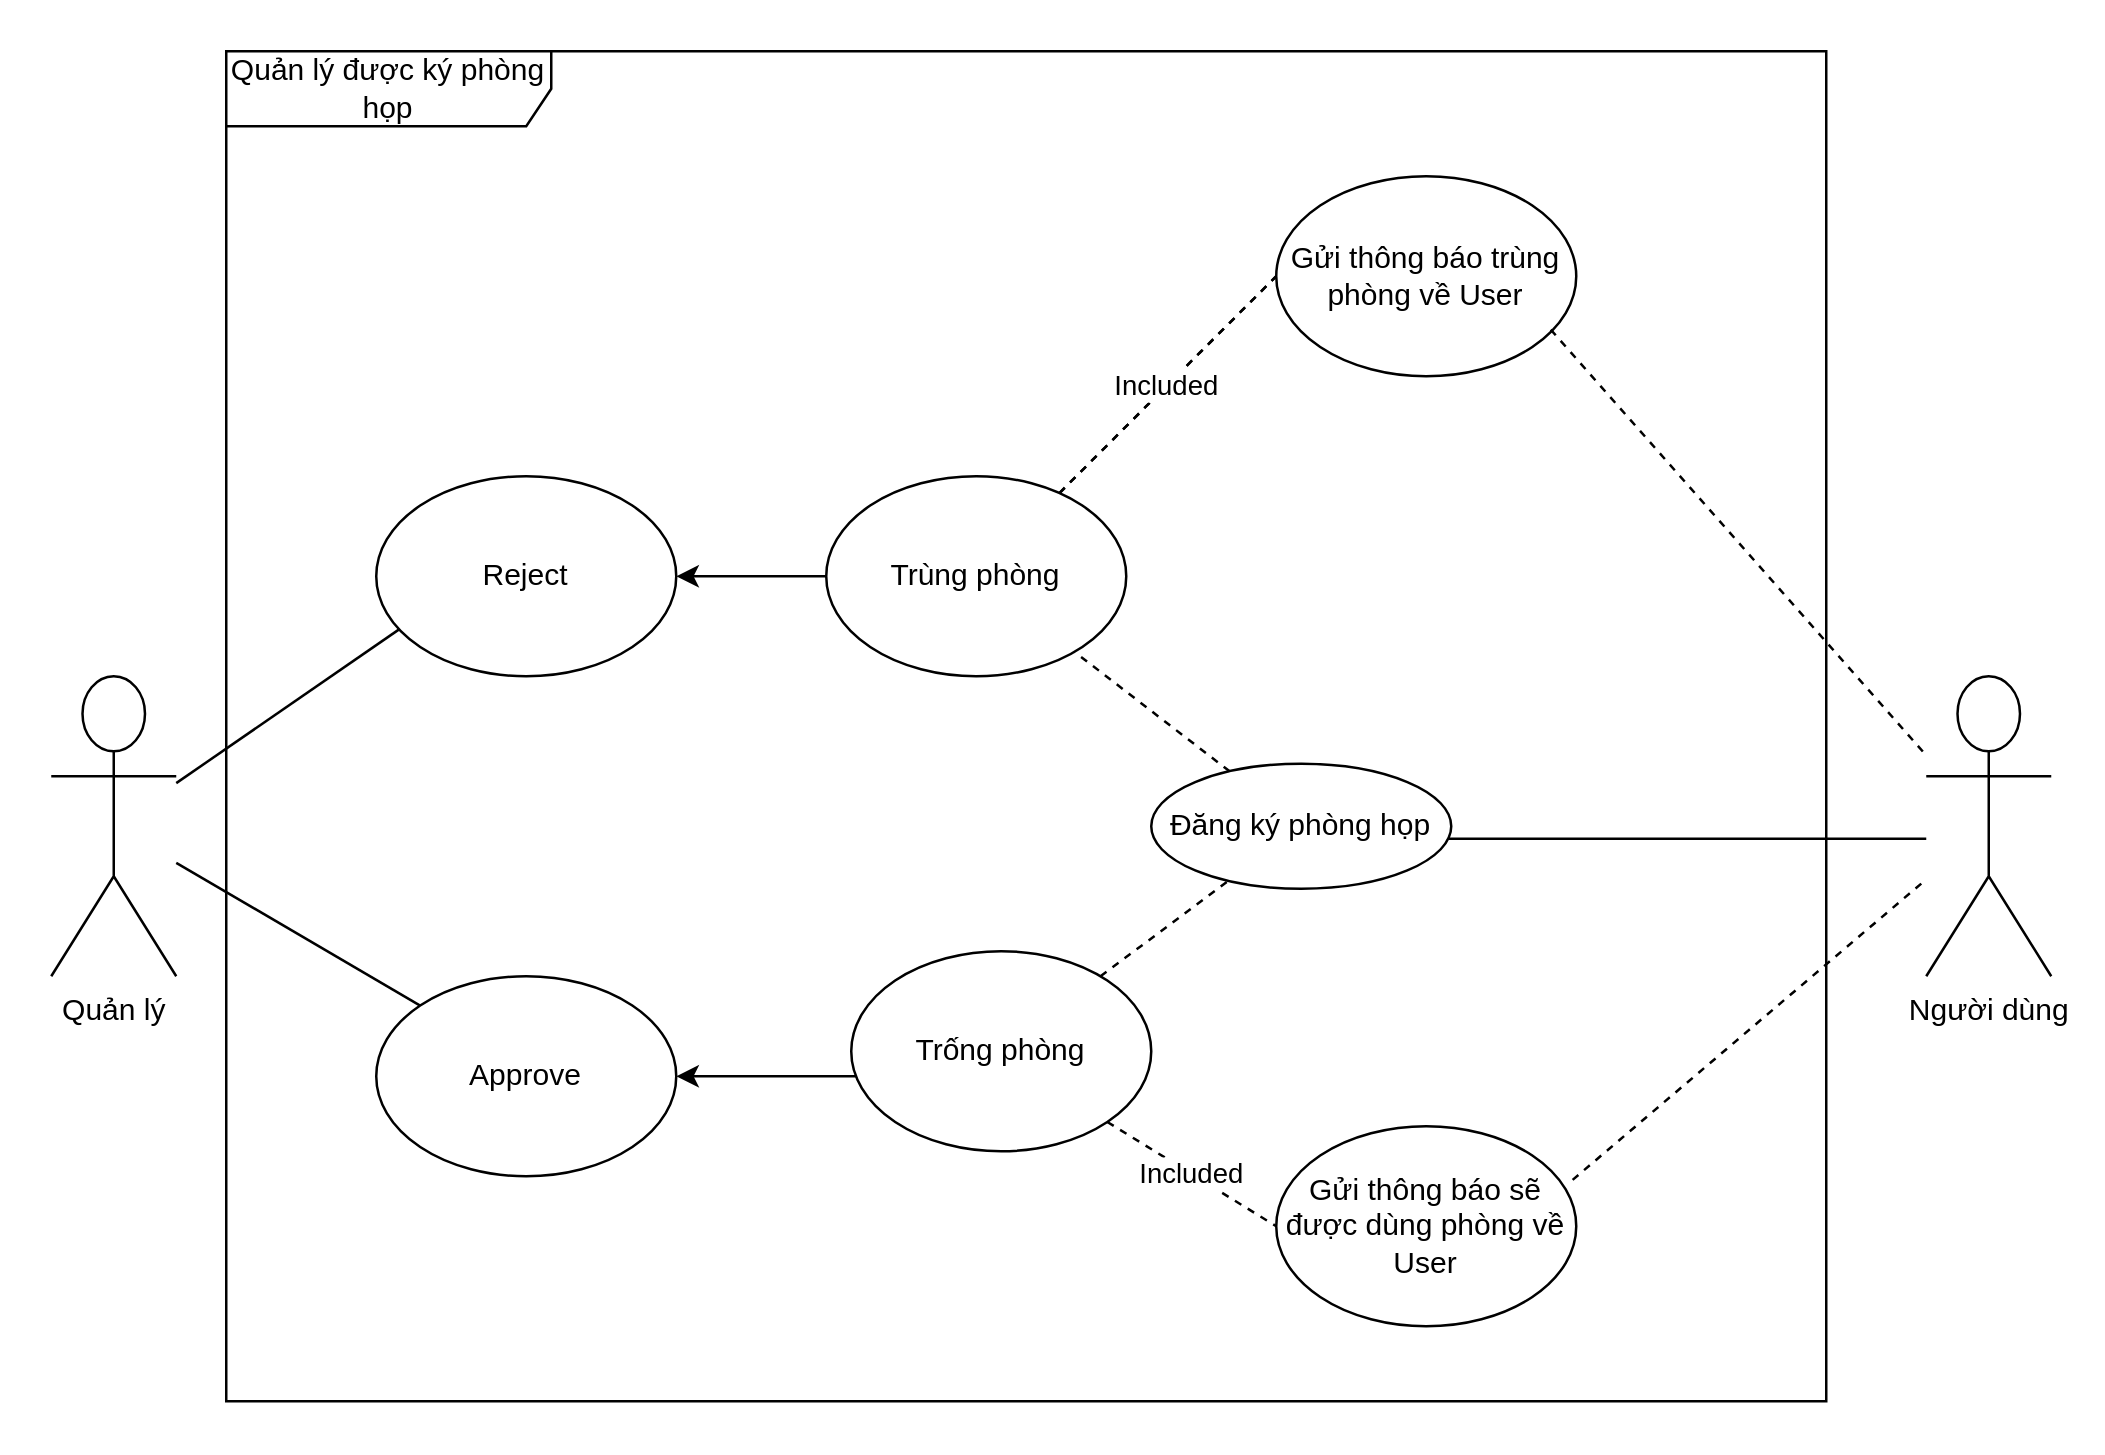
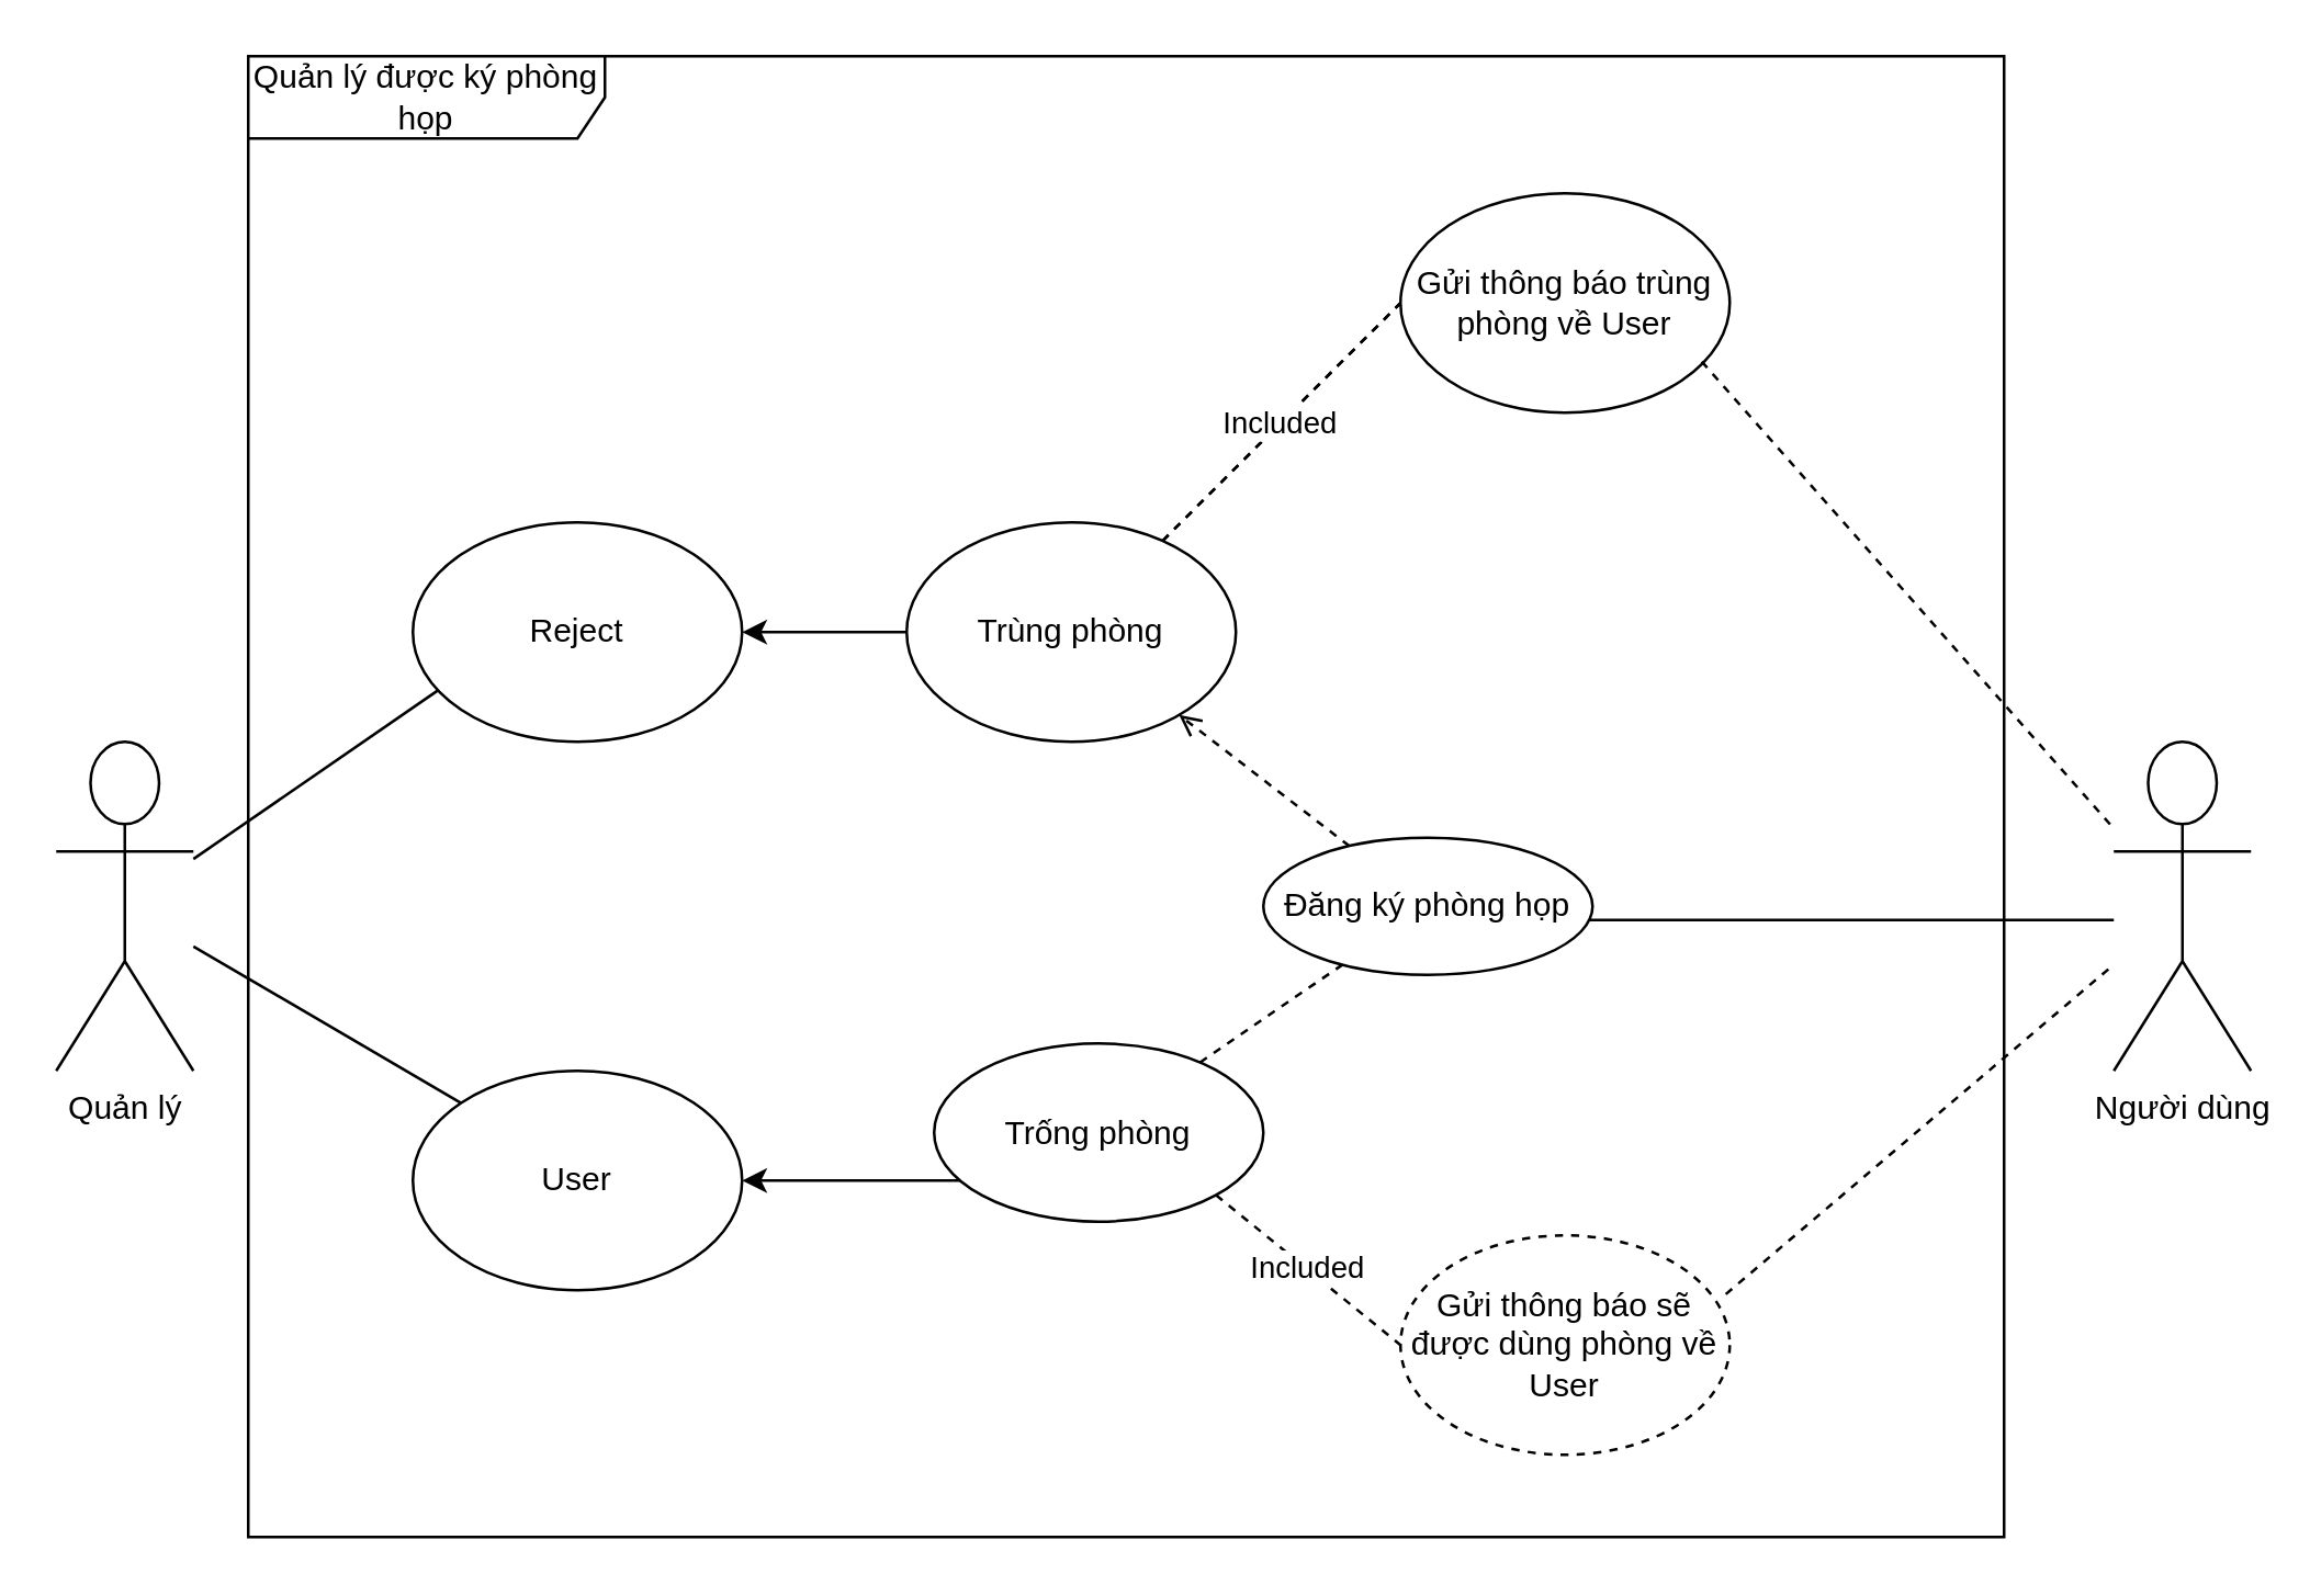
  <mxCell id="0" />
  <mxCell id="1" parent="0" />
  <mxCell id="2" value="Quản lý được ký phòng họp" style="shape=umlFrame;whiteSpace=wrap;html=1;gradientColor=#ffffff;width=130;height=30;" vertex="1" parent="1"><mxGeometry x="90" y="20" width="640" height="540" as="geometry" /></mxCell>
  <mxCell id="3" value="Quản lý&lt;br&gt;" style="shape=umlActor;verticalLabelPosition=bottom;verticalAlign=top;html=1;outlineConnect=0;" parent="1" vertex="1"><mxGeometry x="20" y="270" width="50" height="120" as="geometry" /></mxCell>
  <mxCell id="4" value="Người dùng" style="shape=umlActor;verticalLabelPosition=bottom;verticalAlign=top;html=1;outlineConnect=0;" parent="1" vertex="1"><mxGeometry x="770" y="270" width="50" height="120" as="geometry" /></mxCell>
  <mxCell id="5" style="edgeStyle=orthogonalEdgeStyle;rounded=0;orthogonalLoop=1;jettySize=auto;html=1;endArrow=none;endFill=0;" edge="1" parent="1" source="6" target="4"><mxGeometry relative="1" as="geometry"><Array as="points"><mxPoint x="710" y="335" /><mxPoint x="710" y="335" /></Array></mxGeometry></mxCell>
  <mxCell id="6" value="Đăng ký phòng họp" style="ellipse;whiteSpace=wrap;html=1;gradientColor=#ffffff;" vertex="1" parent="1"><mxGeometry x="460" y="305" width="120" height="50" as="geometry" /></mxCell>
  <mxCell id="7" style="edgeStyle=orthogonalEdgeStyle;rounded=0;orthogonalLoop=1;jettySize=auto;html=1;endArrow=classic;endFill=1;" edge="1" parent="1" source="8" target="13"><mxGeometry relative="1" as="geometry" /></mxCell>
  <mxCell id="8" value="Trùng phòng" style="ellipse;whiteSpace=wrap;html=1;gradientColor=#ffffff;" vertex="1" parent="1"><mxGeometry x="330" y="190" width="120" height="80" as="geometry" /></mxCell>
- <mxCell id="9" value="" style="endArrow=none;dashed=1;html=1;rounded=0;" edge="1" parent="1" source="6" target="8"><mxGeometry width="50" height="50" relative="1" as="geometry"><mxPoint x="400" y="310" as="sourcePoint" /><mxPoint x="430" y="240" as="targetPoint" /></mxGeometry></mxCell>
+ <mxCell id="9" value="" style="endArrow=open;dashed=1;html=1;rounded=0;" edge="1" parent="1" source="6" target="8"><mxGeometry width="50" height="50" relative="1" as="geometry"><mxPoint x="400" y="310" as="sourcePoint" /><mxPoint x="430" y="240" as="targetPoint" /></mxGeometry></mxCell>
  <mxCell id="10" style="edgeStyle=orthogonalEdgeStyle;rounded=0;orthogonalLoop=1;jettySize=auto;html=1;endArrow=classic;endFill=1;" edge="1" parent="1" source="11" target="14"><mxGeometry relative="1" as="geometry"><Array as="points"><mxPoint x="330" y="430" /><mxPoint x="330" y="430" /></Array></mxGeometry></mxCell>
- <mxCell id="11" value="Trống phòng" style="ellipse;whiteSpace=wrap;html=1;gradientColor=#ffffff;" vertex="1" parent="1"><mxGeometry x="340" y="380" width="120" height="80" as="geometry" /></mxCell>
+ <mxCell id="11" value="Trống phòng" style="ellipse;whiteSpace=wrap;html=1;gradientColor=#ffffff;" vertex="1" parent="1"><mxGeometry x="340" y="380" width="120" height="65" as="geometry" /></mxCell>
  <mxCell id="12" value="" style="endArrow=none;dashed=1;html=1;rounded=0;" edge="1" parent="1" source="11" target="6"><mxGeometry width="50" height="50" relative="1" as="geometry"><mxPoint x="490" y="430" as="sourcePoint" /><mxPoint x="540" y="380" as="targetPoint" /></mxGeometry></mxCell>
  <mxCell id="13" value="Reject" style="ellipse;whiteSpace=wrap;html=1;gradientColor=#ffffff;" vertex="1" parent="1"><mxGeometry x="150" y="190" width="120" height="80" as="geometry" /></mxCell>
- <mxCell id="14" value="Approve" style="ellipse;whiteSpace=wrap;html=1;gradientColor=#ffffff;" vertex="1" parent="1"><mxGeometry x="150" y="390" width="120" height="80" as="geometry" /></mxCell>
+ <mxCell id="14" value="User" style="ellipse;whiteSpace=wrap;html=1;gradientColor=#ffffff;" vertex="1" parent="1"><mxGeometry x="150" y="390" width="120" height="80" as="geometry" /></mxCell>
  <mxCell id="15" value="Included" style="endArrow=none;dashed=1;html=1;rounded=0;entryX=0;entryY=0.5;entryDx=0;entryDy=0;" edge="1" parent="1" source="8" target="16"><mxGeometry width="50" height="50" relative="1" as="geometry"><mxPoint x="520" y="140" as="sourcePoint" /><mxPoint x="570" y="90" as="targetPoint" /></mxGeometry></mxCell>
  <mxCell id="16" value="Gửi thông báo trùng phòng về User" style="ellipse;whiteSpace=wrap;html=1;gradientColor=#ffffff;" vertex="1" parent="1"><mxGeometry x="510" y="70" width="120" height="80" as="geometry" /></mxCell>
  <mxCell id="17" value="" style="endArrow=none;html=1;rounded=0;entryX=0.075;entryY=0.767;entryDx=0;entryDy=0;entryPerimeter=0;" edge="1" parent="1" source="3" target="13"><mxGeometry width="50" height="50" relative="1" as="geometry"><mxPoint x="120" y="330" as="sourcePoint" /><mxPoint x="170" y="280" as="targetPoint" /></mxGeometry></mxCell>
  <mxCell id="18" value="" style="endArrow=none;html=1;rounded=0;entryX=0;entryY=0;entryDx=0;entryDy=0;" edge="1" parent="1" source="3" target="14"><mxGeometry width="50" height="50" relative="1" as="geometry"><mxPoint x="150" y="390" as="sourcePoint" /><mxPoint x="200" y="340" as="targetPoint" /></mxGeometry></mxCell>
  <mxCell id="19" value="Included" style="endArrow=none;dashed=1;html=1;rounded=0;entryX=0;entryY=0.5;entryDx=0;entryDy=0;" edge="1" parent="1" source="8" target="16"><mxGeometry width="50" height="50" relative="1" as="geometry"><mxPoint x="423.282" y="196.718" as="sourcePoint" /><mxPoint x="510" y="110" as="targetPoint" /><Array as="points"><mxPoint x="480" y="140" /></Array></mxGeometry></mxCell>
- <mxCell id="20" value="Gửi thông báo sẽ được dùng phòng về User" style="ellipse;whiteSpace=wrap;html=1;gradientColor=#ffffff;" vertex="1" parent="1"><mxGeometry x="510" y="450" width="120" height="80" as="geometry" /></mxCell>
+ <mxCell id="20" value="Gửi thông báo sẽ được dùng phòng về User" style="ellipse;whiteSpace=wrap;html=1;gradientColor=#ffffff;dashed=1;" vertex="1" parent="1"><mxGeometry x="510" y="450" width="120" height="80" as="geometry" /></mxCell>
  <mxCell id="21" value="Included" style="endArrow=none;dashed=1;html=1;rounded=0;entryX=0;entryY=0.5;entryDx=0;entryDy=0;exitX=1;exitY=1;exitDx=0;exitDy=0;" edge="1" parent="1" source="11" target="20"><mxGeometry width="50" height="50" relative="1" as="geometry"><mxPoint x="433.282" y="206.718" as="sourcePoint" /><mxPoint x="520" y="120" as="targetPoint" /><Array as="points" /></mxGeometry></mxCell>
  <mxCell id="22" value="" style="endArrow=none;dashed=1;html=1;rounded=0;exitX=0.988;exitY=0.268;exitDx=0;exitDy=0;exitPerimeter=0;" edge="1" parent="1" source="20" target="4"><mxGeometry width="50" height="50" relative="1" as="geometry"><mxPoint x="610" y="470" as="sourcePoint" /><mxPoint x="660" y="420" as="targetPoint" /></mxGeometry></mxCell>
  <mxCell id="23" value="" style="endArrow=none;dashed=1;html=1;rounded=0;exitX=0.915;exitY=0.767;exitDx=0;exitDy=0;exitPerimeter=0;" edge="1" parent="1" source="16" target="4"><mxGeometry width="50" height="50" relative="1" as="geometry"><mxPoint x="530" y="260" as="sourcePoint" /><mxPoint x="580" y="210" as="targetPoint" /></mxGeometry></mxCell>
